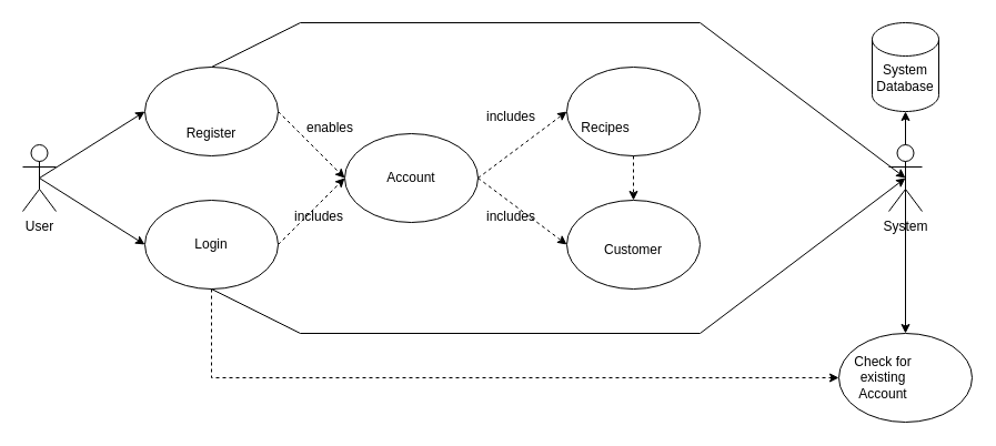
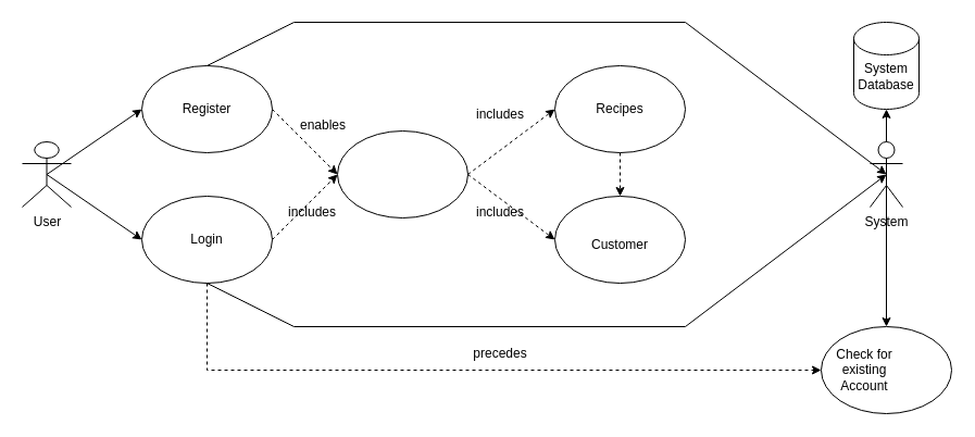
  <mxCell id="0" />
  <mxCell id="1" parent="0" />
  <mxCell id="2" value="" style="ellipse;whiteSpace=wrap;html=1;" vertex="1" parent="1"><mxGeometry x="130" y="180" width="120" height="80" as="geometry" /></mxCell>
  <mxCell id="3" value="Login" style="text;html=1;strokeColor=none;fillColor=none;align=center;verticalAlign=middle;whiteSpace=wrap;rounded=0;" vertex="1" parent="1"><mxGeometry x="160" y="205" width="60" height="30" as="geometry" /></mxCell>
- <mxCell id="4" value="User" style="shape=umlActor;verticalLabelPosition=bottom;verticalAlign=top;html=1;outlineConnect=0;" vertex="1" parent="1"><mxGeometry x="20" y="130" width="30" height="60" as="geometry" /></mxCell>
+ <mxCell id="4" value="User" style="shape=umlActor;verticalLabelPosition=bottom;verticalAlign=top;html=1;outlineConnect=0;" vertex="1" parent="1"><mxGeometry x="20" y="130" width="45" height="60" as="geometry" /></mxCell>
  <mxCell id="5" value="" style="ellipse;whiteSpace=wrap;html=1;" vertex="1" parent="1"><mxGeometry x="130" y="60" width="120" height="80" as="geometry" /></mxCell>
- <mxCell id="6" value="Register" style="text;html=1;strokeColor=none;fillColor=none;align=center;verticalAlign=middle;whiteSpace=wrap;rounded=0;" vertex="1" parent="1"><mxGeometry x="160" y="105" width="60" height="30" as="geometry" /></mxCell>
+ <mxCell id="6" value="Register" style="text;html=1;strokeColor=none;fillColor=none;align=center;verticalAlign=middle;whiteSpace=wrap;rounded=0;" vertex="1" parent="1"><mxGeometry x="160" y="85" width="60" height="30" as="geometry" /></mxCell>
  <mxCell id="7" value="" style="ellipse;whiteSpace=wrap;html=1;" vertex="1" parent="1"><mxGeometry x="510" y="180" width="120" height="80" as="geometry" /></mxCell>
  <mxCell id="8" value="Customer" style="text;html=1;strokeColor=none;fillColor=none;align=center;verticalAlign=middle;whiteSpace=wrap;rounded=0;" vertex="1" parent="1"><mxGeometry x="540" y="210" width="60" height="30" as="geometry" /></mxCell>
  <mxCell id="9" value="" style="ellipse;whiteSpace=wrap;html=1;" vertex="1" parent="1"><mxGeometry x="310" y="120" width="120" height="80" as="geometry" /></mxCell>
- <mxCell id="10" value="Account" style="text;html=1;strokeColor=none;fillColor=none;align=center;verticalAlign=middle;whiteSpace=wrap;rounded=0;" vertex="1" parent="1"><mxGeometry x="340" y="145" width="60" height="30" as="geometry" /></mxCell>
  <mxCell id="11" value="" style="endArrow=classic;html=1;rounded=0;entryX=0;entryY=0.5;entryDx=0;entryDy=0;exitX=1;exitY=0.5;exitDx=0;exitDy=0;dashed=1;" edge="1" parent="1" source="5" target="9"><mxGeometry width="50" height="50" relative="1" as="geometry"><mxPoint x="200" y="160" as="sourcePoint" /><mxPoint x="250" y="110" as="targetPoint" /></mxGeometry></mxCell>
  <mxCell id="12" value="" style="endArrow=classic;html=1;rounded=0;entryX=0;entryY=0.5;entryDx=0;entryDy=0;exitX=1;exitY=0.5;exitDx=0;exitDy=0;dashed=1;" edge="1" parent="1" source="2" target="9"><mxGeometry width="50" height="50" relative="1" as="geometry"><mxPoint x="200" y="160" as="sourcePoint" /><mxPoint x="250" y="110" as="targetPoint" /></mxGeometry></mxCell>
  <mxCell id="13" value="" style="endArrow=classic;html=1;rounded=0;entryX=0;entryY=0.5;entryDx=0;entryDy=0;exitX=1;exitY=0.5;exitDx=0;exitDy=0;strokeColor=default;dashed=1;" edge="1" parent="1" source="9" target="7"><mxGeometry width="50" height="50" relative="1" as="geometry"><mxPoint x="200" y="160" as="sourcePoint" /><mxPoint x="250" y="110" as="targetPoint" /></mxGeometry></mxCell>
  <mxCell id="14" value="" style="ellipse;whiteSpace=wrap;html=1;" vertex="1" parent="1"><mxGeometry x="510" y="60" width="120" height="80" as="geometry" /></mxCell>
- <mxCell id="15" value="Recipes" style="text;html=1;strokeColor=none;fillColor=none;align=center;verticalAlign=middle;whiteSpace=wrap;rounded=0;" vertex="1" parent="1"><mxGeometry x="515" y="100" width="60" height="30" as="geometry" /></mxCell>
+ <mxCell id="15" value="Recipes" style="text;html=1;strokeColor=none;fillColor=none;align=center;verticalAlign=middle;whiteSpace=wrap;rounded=0;" vertex="1" parent="1"><mxGeometry x="540" y="85" width="60" height="30" as="geometry" /></mxCell>
  <mxCell id="16" value="" style="endArrow=classic;html=1;rounded=0;exitX=1;exitY=0.5;exitDx=0;exitDy=0;entryX=0;entryY=0.5;entryDx=0;entryDy=0;dashed=1;" edge="1" parent="1" source="9" target="14"><mxGeometry width="50" height="50" relative="1" as="geometry"><mxPoint x="470" y="100" as="sourcePoint" /><mxPoint x="520" y="50" as="targetPoint" /></mxGeometry></mxCell>
  <mxCell id="17" value="" style="endArrow=classic;html=1;rounded=0;exitX=0.5;exitY=0.5;exitDx=0;exitDy=0;exitPerimeter=0;entryX=0;entryY=0.5;entryDx=0;entryDy=0;" edge="1" parent="1" source="4" target="5"><mxGeometry width="50" height="50" relative="1" as="geometry"><mxPoint x="470" y="100" as="sourcePoint" /><mxPoint x="520" y="50" as="targetPoint" /></mxGeometry></mxCell>
  <mxCell id="18" value="" style="endArrow=classic;html=1;rounded=0;exitX=0.5;exitY=0.5;exitDx=0;exitDy=0;exitPerimeter=0;entryX=0;entryY=0.5;entryDx=0;entryDy=0;" edge="1" parent="1" source="4" target="2"><mxGeometry width="50" height="50" relative="1" as="geometry"><mxPoint x="470" y="100" as="sourcePoint" /><mxPoint x="520" y="50" as="targetPoint" /><Array as="points" /></mxGeometry></mxCell>
  <mxCell id="19" value="" style="endArrow=classic;html=1;rounded=0;exitX=0.5;exitY=1;exitDx=0;exitDy=0;entryX=0.5;entryY=0;entryDx=0;entryDy=0;dashed=1;" edge="1" parent="1" source="14" target="7"><mxGeometry width="50" height="50" relative="1" as="geometry"><mxPoint x="480" y="170" as="sourcePoint" /><mxPoint x="530" y="120" as="targetPoint" /></mxGeometry></mxCell>
  <mxCell id="20" value="includes" style="text;html=1;strokeColor=none;fillColor=none;align=center;verticalAlign=middle;whiteSpace=wrap;rounded=0;" vertex="1" parent="1"><mxGeometry x="257" y="180" width="60" height="30" as="geometry" /></mxCell>
  <mxCell id="21" value="enables" style="text;html=1;strokeColor=none;fillColor=none;align=center;verticalAlign=middle;whiteSpace=wrap;rounded=0;" vertex="1" parent="1"><mxGeometry x="267" y="100" width="60" height="30" as="geometry" /></mxCell>
  <mxCell id="22" value="includes" style="text;html=1;strokeColor=none;fillColor=none;align=center;verticalAlign=middle;whiteSpace=wrap;rounded=0;" vertex="1" parent="1"><mxGeometry x="430" y="90" width="60" height="30" as="geometry" /></mxCell>
  <mxCell id="23" value="includes" style="text;html=1;strokeColor=none;fillColor=none;align=center;verticalAlign=middle;whiteSpace=wrap;rounded=0;" vertex="1" parent="1"><mxGeometry x="430" y="180" width="60" height="30" as="geometry" /></mxCell>
  <mxCell id="24" value="System" style="shape=umlActor;verticalLabelPosition=bottom;verticalAlign=top;html=1;outlineConnect=0;" vertex="1" parent="1"><mxGeometry x="800" y="130" width="30" height="60" as="geometry" /></mxCell>
  <mxCell id="25" value="" style="endArrow=classic;html=1;rounded=0;entryX=0.5;entryY=0.5;entryDx=0;entryDy=0;entryPerimeter=0;exitX=0.5;exitY=1;exitDx=0;exitDy=0;" edge="1" parent="1" source="2" target="24"><mxGeometry width="50" height="50" relative="1" as="geometry"><mxPoint x="710" y="300" as="sourcePoint" /><mxPoint x="400" y="50" as="targetPoint" /><Array as="points"><mxPoint x="270" y="300" /><mxPoint x="630" y="300" /></Array></mxGeometry></mxCell>
  <mxCell id="26" value="" style="endArrow=classic;html=1;rounded=0;exitX=0.5;exitY=0;exitDx=0;exitDy=0;entryX=0.5;entryY=0.5;entryDx=0;entryDy=0;entryPerimeter=0;" edge="1" parent="1" source="5" target="24"><mxGeometry width="50" height="50" relative="1" as="geometry"><mxPoint x="350" y="100" as="sourcePoint" /><mxPoint x="400" y="50" as="targetPoint" /><Array as="points"><mxPoint x="270" y="20" /><mxPoint x="630" y="20" /></Array></mxGeometry></mxCell>
  <mxCell id="27" value="" style="shape=cylinder3;whiteSpace=wrap;html=1;boundedLbl=1;backgroundOutline=1;size=15;" vertex="1" parent="1"><mxGeometry x="785" y="20" width="60" height="80" as="geometry" /></mxCell>
  <mxCell id="28" value="System Database" style="text;html=1;strokeColor=none;fillColor=none;align=center;verticalAlign=middle;whiteSpace=wrap;rounded=0;" vertex="1" parent="1"><mxGeometry x="785" y="55" width="60" height="30" as="geometry" /></mxCell>
  <mxCell id="29" value="" style="endArrow=classic;html=1;rounded=0;exitX=0.5;exitY=0;exitDx=0;exitDy=0;exitPerimeter=0;entryX=0.5;entryY=1;entryDx=0;entryDy=0;entryPerimeter=0;" edge="1" parent="1" source="24" target="27"><mxGeometry width="50" height="50" relative="1" as="geometry"><mxPoint x="360" y="100" as="sourcePoint" /><mxPoint x="410" y="50" as="targetPoint" /></mxGeometry></mxCell>
  <mxCell id="30" value="" style="ellipse;whiteSpace=wrap;html=1;" vertex="1" parent="1"><mxGeometry x="755" y="300" width="120" height="80" as="geometry" /></mxCell>
  <mxCell id="31" value="Check for existing Account" style="text;html=1;strokeColor=none;fillColor=none;align=center;verticalAlign=middle;whiteSpace=wrap;rounded=0;" vertex="1" parent="1"><mxGeometry x="765" y="325" width="60" height="30" as="geometry" /></mxCell>
  <mxCell id="32" value="" style="endArrow=classic;html=1;rounded=0;exitX=0.5;exitY=1;exitDx=0;exitDy=0;entryX=0;entryY=0.5;entryDx=0;entryDy=0;dashed=1;" edge="1" parent="1" source="2" target="30"><mxGeometry width="50" height="50" relative="1" as="geometry"><mxPoint x="360" y="100" as="sourcePoint" /><mxPoint x="410" y="50" as="targetPoint" /><Array as="points"><mxPoint x="190" y="340" /></Array></mxGeometry></mxCell>
+ <mxCell id="33" value="precedes" style="text;html=1;strokeColor=none;fillColor=none;align=center;verticalAlign=middle;whiteSpace=wrap;rounded=0;" vertex="1" parent="1"><mxGeometry x="430" y="310" width="60" height="30" as="geometry" /></mxCell>
  <mxCell id="34" value="" style="endArrow=classic;html=1;rounded=0;exitX=0.5;exitY=0.5;exitDx=0;exitDy=0;exitPerimeter=0;entryX=0.5;entryY=0;entryDx=0;entryDy=0;" edge="1" parent="1" source="24" target="30"><mxGeometry width="50" height="50" relative="1" as="geometry"><mxPoint x="410" y="120" as="sourcePoint" /><mxPoint x="460" y="70" as="targetPoint" /></mxGeometry></mxCell>
